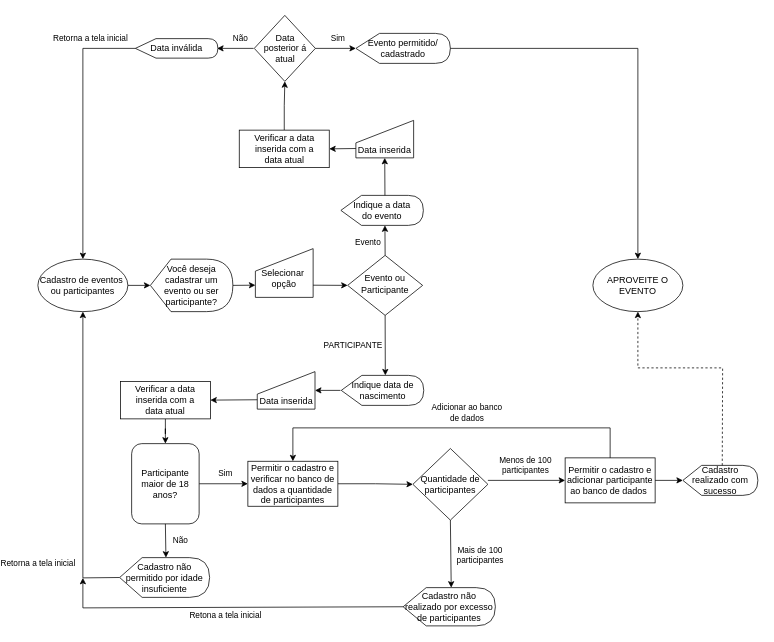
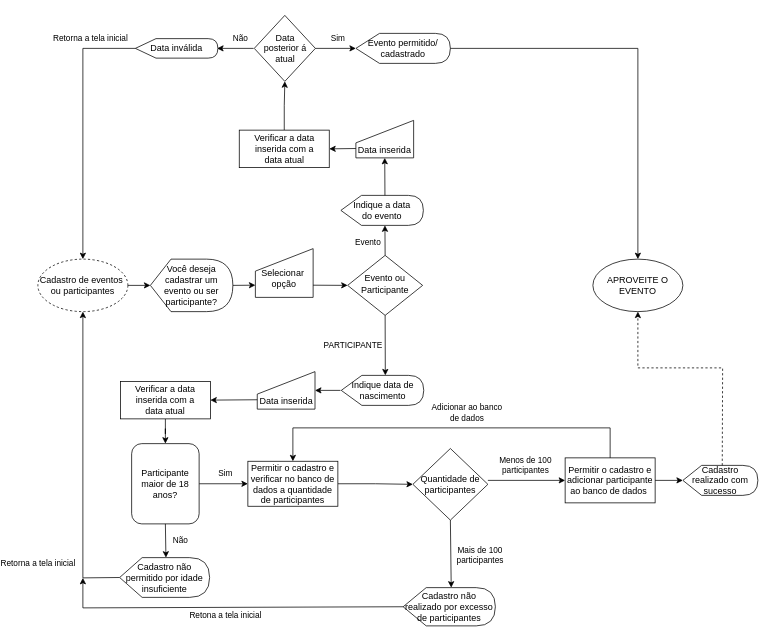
  <mxCell id="0" />
  <mxCell id="1" parent="0" />
  <mxCell id="2" value="Evento ou&lt;br&gt;Participante" style="rhombus;whiteSpace=wrap;html=1;shadow=0;fontFamily=Helvetica;fontSize=12;align=center;strokeWidth=1;spacing=6;spacingTop=-4;" parent="1" vertex="1"><mxGeometry x="433" y="340" width="100" height="80" as="geometry" /></mxCell>
- <mxCell id="3" value="Cadastro de eventos&amp;nbsp;&lt;br&gt;ou participantes" style="ellipse;whiteSpace=wrap;html=1;" parent="1" vertex="1"><mxGeometry x="20" y="345" width="120" height="70" as="geometry" /></mxCell>
+ <mxCell id="3" value="Cadastro de eventos&amp;nbsp;&lt;br&gt;ou participantes" style="ellipse;whiteSpace=wrap;html=1;dashed=1;" parent="1" vertex="1"><mxGeometry x="20" y="345" width="120" height="70" as="geometry" /></mxCell>
  <mxCell id="4" value="" style="endArrow=classic;html=1;rounded=0;exitX=1;exitY=0.5;exitDx=0;exitDy=0;entryX=0;entryY=0.5;entryDx=0;entryDy=0;entryPerimeter=0;" parent="1" source="3" target="12" edge="1"><mxGeometry width="50" height="50" relative="1" as="geometry"><mxPoint x="630" y="370" as="sourcePoint" /><mxPoint x="160" y="340" as="targetPoint" /></mxGeometry></mxCell>
  <mxCell id="5" value="Indique a data&lt;br&gt;do evento" style="shape=display;whiteSpace=wrap;html=1;" parent="1" vertex="1"><mxGeometry x="424" y="260" width="110" height="40" as="geometry" /></mxCell>
  <mxCell id="6" value="Evento" style="endArrow=classic;html=1;rounded=0;exitX=0.5;exitY=0;exitDx=0;exitDy=0;entryX=0;entryY=0;entryDx=58.75;entryDy=40;entryPerimeter=0;verticalAlign=top;" parent="1" source="2" target="5" edge="1"><mxGeometry x="0.507" y="23" width="50" height="50" relative="1" as="geometry"><mxPoint x="760" y="370" as="sourcePoint" /><mxPoint x="810" y="320" as="targetPoint" /><mxPoint as="offset" /></mxGeometry></mxCell>
  <mxCell id="7" value="&lt;br&gt;&lt;br&gt;Data inserida" style="shape=manualInput;whiteSpace=wrap;html=1;" parent="1" vertex="1"><mxGeometry x="444" y="160" width="77" height="50" as="geometry" /></mxCell>
  <mxCell id="8" value="" style="endArrow=classic;html=1;rounded=0;exitX=0;exitY=0;exitDx=58.75;exitDy=0;exitPerimeter=0;entryX=0.5;entryY=1;entryDx=0;entryDy=0;" parent="1" source="5" target="7" edge="1"><mxGeometry width="50" height="50" relative="1" as="geometry"><mxPoint x="760" y="370" as="sourcePoint" /><mxPoint x="810" y="320" as="targetPoint" /></mxGeometry></mxCell>
  <mxCell id="9" value="" style="edgeStyle=orthogonalEdgeStyle;rounded=0;orthogonalLoop=1;jettySize=auto;html=1;" parent="1" source="10" target="17" edge="1"><mxGeometry relative="1" as="geometry" /></mxCell>
  <mxCell id="10" value="Verificar a data inserida com a&lt;br&gt;data atual" style="rounded=0;whiteSpace=wrap;html=1;" parent="1" vertex="1"><mxGeometry x="288.5" y="173" width="120" height="50" as="geometry" /></mxCell>
  <mxCell id="11" value="" style="endArrow=classic;html=1;rounded=0;exitX=0;exitY=0.75;exitDx=0;exitDy=0;entryX=1;entryY=0.5;entryDx=0;entryDy=0;" parent="1" source="7" target="10" edge="1"><mxGeometry width="50" height="50" relative="1" as="geometry"><mxPoint x="760" y="340" as="sourcePoint" /><mxPoint x="410" y="195" as="targetPoint" /></mxGeometry></mxCell>
  <mxCell id="12" value="Você deseja cadastrar um evento ou ser participante?" style="shape=display;whiteSpace=wrap;html=1;" parent="1" vertex="1"><mxGeometry x="170" y="345" width="110" height="70" as="geometry" /></mxCell>
  <mxCell id="13" value="&lt;br&gt;Selecionar&amp;nbsp;&lt;br&gt;opção" style="shape=manualInput;whiteSpace=wrap;html=1;" parent="1" vertex="1"><mxGeometry x="310" y="331" width="77" height="65" as="geometry" /></mxCell>
  <mxCell id="14" value="" style="endArrow=classic;html=1;rounded=0;exitX=1;exitY=0.5;exitDx=0;exitDy=0;exitPerimeter=0;entryX=0;entryY=0.75;entryDx=0;entryDy=0;" parent="1" source="12" target="13" edge="1"><mxGeometry width="50" height="50" relative="1" as="geometry"><mxPoint x="270" y="370" as="sourcePoint" /><mxPoint x="320" y="320" as="targetPoint" /></mxGeometry></mxCell>
  <mxCell id="15" value="" style="endArrow=classic;html=1;rounded=0;exitX=1;exitY=0.75;exitDx=0;exitDy=0;entryX=0;entryY=0.5;entryDx=0;entryDy=0;" parent="1" source="13" target="2" edge="1"><mxGeometry width="50" height="50" relative="1" as="geometry"><mxPoint x="300" y="370" as="sourcePoint" /><mxPoint x="350" y="320" as="targetPoint" /></mxGeometry></mxCell>
  <mxCell id="16" value="Não" style="edgeStyle=orthogonalEdgeStyle;rounded=0;orthogonalLoop=1;jettySize=auto;html=1;exitX=0;exitY=0.5;exitDx=0;exitDy=0;entryX=1;entryY=0.5;entryDx=0;entryDy=0;entryPerimeter=0;" parent="1" edge="1"><mxGeometry x="-0.278" y="-14" relative="1" as="geometry"><mxPoint x="307.5" y="64" as="sourcePoint" /><mxPoint x="259" y="64" as="targetPoint" /><mxPoint as="offset" /></mxGeometry></mxCell>
  <mxCell id="17" value="Data &lt;br&gt;posterior á atual" style="rhombus;whiteSpace=wrap;html=1;rounded=0;" parent="1" vertex="1"><mxGeometry x="308.5" y="20" width="81.5" height="88" as="geometry" /></mxCell>
  <mxCell id="18" value="Data inválida" style="shape=display;whiteSpace=wrap;html=1;" parent="1" vertex="1"><mxGeometry x="150" y="51" width="110" height="26" as="geometry" /></mxCell>
  <mxCell id="19" value="Sim" style="endArrow=classic;html=1;rounded=0;exitX=1;exitY=0.5;exitDx=0;exitDy=0;entryX=0;entryY=0.5;entryDx=0;entryDy=0;entryPerimeter=0;" parent="1" source="17" target="21" edge="1"><mxGeometry x="0.116" y="14" width="50" height="50" relative="1" as="geometry"><mxPoint x="360" y="150" as="sourcePoint" /><mxPoint x="440" y="64" as="targetPoint" /><mxPoint as="offset" /></mxGeometry></mxCell>
  <mxCell id="20" value="Retorna a tela inicial" style="endArrow=classic;html=1;rounded=0;entryX=0.5;entryY=0;entryDx=0;entryDy=0;exitX=0;exitY=0.5;exitDx=0;exitDy=0;exitPerimeter=0;" parent="1" source="18" target="3" edge="1"><mxGeometry x="-0.658" y="-14" width="50" height="50" relative="1" as="geometry"><mxPoint x="290" y="230" as="sourcePoint" /><mxPoint x="340" y="180" as="targetPoint" /><Array as="points"><mxPoint x="80" y="64" /></Array><mxPoint as="offset" /></mxGeometry></mxCell>
  <mxCell id="21" value="Evento permitido/&lt;br&gt;cadastrado" style="shape=display;whiteSpace=wrap;html=1;" parent="1" vertex="1"><mxGeometry x="444" y="44" width="126" height="40" as="geometry" /></mxCell>
  <mxCell id="22" value="PARTICIPANTE" style="endArrow=classic;html=1;rounded=0;exitX=0.5;exitY=1;exitDx=0;exitDy=0;entryX=0;entryY=0;entryDx=58.75;entryDy=0;entryPerimeter=0;" parent="1" target="23" edge="1"><mxGeometry y="-43" width="50" height="50" relative="1" as="geometry"><mxPoint x="483" y="420" as="sourcePoint" /><mxPoint x="486.25" y="500" as="targetPoint" /><mxPoint as="offset" /></mxGeometry></mxCell>
  <mxCell id="23" value="Indique data de nascimento" style="shape=display;whiteSpace=wrap;html=1;" parent="1" vertex="1"><mxGeometry x="424.5" y="500" width="110" height="40" as="geometry" /></mxCell>
  <mxCell id="24" value="&lt;br&gt;&lt;br&gt;Data inserida" style="shape=manualInput;whiteSpace=wrap;html=1;" vertex="1" parent="1"><mxGeometry x="312.5" y="495" width="77" height="50" as="geometry" /></mxCell>
  <mxCell id="25" value="" style="endArrow=classic;html=1;rounded=0;exitX=0;exitY=0.5;exitDx=0;exitDy=0;exitPerimeter=0;entryX=1;entryY=0.5;entryDx=0;entryDy=0;" edge="1" parent="1" target="24"><mxGeometry width="50" height="50" relative="1" as="geometry"><mxPoint x="423.5" y="520" as="sourcePoint" /><mxPoint x="392.5" y="516" as="targetPoint" /></mxGeometry></mxCell>
  <mxCell id="26" value="" style="edgeStyle=orthogonalEdgeStyle;rounded=0;orthogonalLoop=1;jettySize=auto;html=1;" edge="1" parent="1" source="27" target="30"><mxGeometry relative="1" as="geometry" /></mxCell>
  <mxCell id="27" value="Verificar a data inserida com a&lt;br&gt;data atual" style="rounded=0;whiteSpace=wrap;html=1;" vertex="1" parent="1"><mxGeometry x="130" y="508" width="120" height="50" as="geometry" /></mxCell>
  <mxCell id="28" value="" style="endArrow=classic;html=1;rounded=0;exitX=0;exitY=0.75;exitDx=0;exitDy=0;entryX=1;entryY=0.5;entryDx=0;entryDy=0;" edge="1" parent="1" source="24" target="27"><mxGeometry width="50" height="50" relative="1" as="geometry"><mxPoint x="400" y="440" as="sourcePoint" /><mxPoint x="450" y="390" as="targetPoint" /></mxGeometry></mxCell>
  <mxCell id="29" value="Sim" style="edgeStyle=orthogonalEdgeStyle;rounded=0;orthogonalLoop=1;jettySize=auto;html=1;" edge="1" parent="1" source="30" target="35"><mxGeometry x="0.077" y="15" relative="1" as="geometry"><mxPoint y="1" as="offset" /></mxGeometry></mxCell>
  <mxCell id="30" value="Participante maior de 18 anos?" style="whiteSpace=wrap;html=1;rounded=1;" vertex="1" parent="1"><mxGeometry x="145" y="591" width="90" height="107" as="geometry" /></mxCell>
  <mxCell id="31" value="Retorna a tela inicial" style="endArrow=classic;html=1;rounded=0;exitX=0;exitY=0.5;exitDx=0;exitDy=0;entryX=0.5;entryY=1;entryDx=0;entryDy=0;exitPerimeter=0;" edge="1" parent="1" source="32" target="3"><mxGeometry x="-0.658" y="60" width="50" height="50" relative="1" as="geometry"><mxPoint x="390" y="530" as="sourcePoint" /><mxPoint x="440" y="480" as="targetPoint" /><Array as="points"><mxPoint x="80" y="770" /></Array><mxPoint as="offset" /></mxGeometry></mxCell>
  <mxCell id="32" value="Cadastro não permitido por idade insuficiente" style="shape=display;whiteSpace=wrap;html=1;" vertex="1" parent="1"><mxGeometry x="129" y="743" width="120" height="53" as="geometry" /></mxCell>
  <mxCell id="33" value="Não" style="endArrow=classic;html=1;rounded=0;exitX=0.5;exitY=1;exitDx=0;exitDy=0;entryX=0;entryY=0;entryDx=61.75;entryDy=0;entryPerimeter=0;" edge="1" parent="1" source="30" target="32"><mxGeometry x="-0.008" y="20" width="50" height="50" relative="1" as="geometry"><mxPoint x="220" y="750" as="sourcePoint" /><mxPoint x="270" y="700" as="targetPoint" /><mxPoint as="offset" /></mxGeometry></mxCell>
  <mxCell id="34" value="" style="edgeStyle=orthogonalEdgeStyle;rounded=0;orthogonalLoop=1;jettySize=auto;html=1;" edge="1" parent="1" source="35" target="36"><mxGeometry relative="1" as="geometry" /></mxCell>
  <mxCell id="35" value="Permitir o cadastro e verificar no banco de dados a quantidade de participantes" style="whiteSpace=wrap;html=1;rounded=0;" vertex="1" parent="1"><mxGeometry x="300" y="614.5" width="120" height="60" as="geometry" /></mxCell>
  <mxCell id="36" value="Quantidade de participantes" style="rhombus;whiteSpace=wrap;html=1;rounded=0;" vertex="1" parent="1"><mxGeometry x="520" y="597.5" width="100" height="95.5" as="geometry" /></mxCell>
  <mxCell id="37" value="Permitir o cadastro e adicionar participante ao banco de dados&amp;nbsp;" style="whiteSpace=wrap;html=1;rounded=0;" vertex="1" parent="1"><mxGeometry x="723" y="610" width="120" height="60" as="geometry" /></mxCell>
  <mxCell id="38" value="Menos de 100&lt;br&gt;participantes" style="endArrow=classic;html=1;rounded=0;exitX=1;exitY=0.445;exitDx=0;exitDy=0;entryX=0;entryY=0.5;entryDx=0;entryDy=0;exitPerimeter=0;" edge="1" parent="1" source="36" target="37"><mxGeometry x="-0.029" y="20" width="50" height="50" relative="1" as="geometry"><mxPoint x="590" y="600" as="sourcePoint" /><mxPoint x="640" y="550" as="targetPoint" /><Array as="points" /><mxPoint as="offset" /></mxGeometry></mxCell>
  <mxCell id="39" value="Adicionar ao banco&lt;br&gt;de dados" style="endArrow=classic;html=1;rounded=0;exitX=0.5;exitY=0;exitDx=0;exitDy=0;entryX=0.5;entryY=0;entryDx=0;entryDy=0;" edge="1" parent="1" source="37" target="35"><mxGeometry x="-0.088" y="-20" width="50" height="50" relative="1" as="geometry"><mxPoint x="590" y="740" as="sourcePoint" /><mxPoint x="640" y="690" as="targetPoint" /><Array as="points"><mxPoint x="783" y="570" /><mxPoint x="360" y="570" /></Array><mxPoint as="offset" /></mxGeometry></mxCell>
  <mxCell id="40" value="Cadastro realizado com sucesso" style="shape=display;whiteSpace=wrap;html=1;" vertex="1" parent="1"><mxGeometry x="880" y="620" width="100" height="40" as="geometry" /></mxCell>
  <mxCell id="41" value="" style="endArrow=classic;html=1;rounded=0;exitX=1;exitY=0.5;exitDx=0;exitDy=0;entryX=0;entryY=0.5;entryDx=0;entryDy=0;entryPerimeter=0;" edge="1" parent="1" source="37" target="40"><mxGeometry width="50" height="50" relative="1" as="geometry"><mxPoint x="620" y="740" as="sourcePoint" /><mxPoint x="670" y="690" as="targetPoint" /></mxGeometry></mxCell>
  <mxCell id="42" value="Mais de 100&amp;nbsp;&lt;br&gt;participantes&amp;nbsp;" style="endArrow=classic;html=1;rounded=0;exitX=0.5;exitY=1;exitDx=0;exitDy=0;entryX=0;entryY=0;entryDx=64.125;entryDy=0;entryPerimeter=0;" edge="1" parent="1" source="36" target="43"><mxGeometry x="0.065" y="40" width="50" height="50" relative="1" as="geometry"><mxPoint x="670" y="760" as="sourcePoint" /><mxPoint x="570" y="800" as="targetPoint" /><mxPoint as="offset" /></mxGeometry></mxCell>
  <mxCell id="43" value="Cadastro não realizado por excesso de participantes" style="shape=display;whiteSpace=wrap;html=1;" vertex="1" parent="1"><mxGeometry x="507" y="783" width="123" height="51" as="geometry" /></mxCell>
  <mxCell id="44" value="Retona a tela inicial" style="endArrow=classic;html=1;rounded=0;exitX=0;exitY=0.5;exitDx=0;exitDy=0;exitPerimeter=0;" edge="1" parent="1" source="43"><mxGeometry x="0.015" y="11" width="50" height="50" relative="1" as="geometry"><mxPoint x="380" y="720" as="sourcePoint" /><mxPoint x="80" y="770" as="targetPoint" /><Array as="points"><mxPoint x="80" y="810" /></Array><mxPoint as="offset" /></mxGeometry></mxCell>
  <mxCell id="45" value="APROVEITE O EVENTO" style="ellipse;whiteSpace=wrap;html=1;" vertex="1" parent="1"><mxGeometry x="760" y="345" width="120" height="70" as="geometry" /></mxCell>
  <mxCell id="46" value="" style="endArrow=classic;html=1;rounded=0;exitX=1;exitY=0.5;exitDx=0;exitDy=0;exitPerimeter=0;entryX=0.5;entryY=0;entryDx=0;entryDy=0;" edge="1" parent="1" source="21" target="45"><mxGeometry width="50" height="50" relative="1" as="geometry"><mxPoint x="610" y="350" as="sourcePoint" /><mxPoint x="660" y="300" as="targetPoint" /><Array as="points"><mxPoint x="820" y="64" /></Array></mxGeometry></mxCell>
  <mxCell id="47" value="" style="endArrow=classic;html=1;rounded=0;exitX=0;exitY=0;exitDx=52.5;exitDy=0;exitPerimeter=0;entryX=0.5;entryY=1;entryDx=0;entryDy=0;dashed=1;" edge="1" parent="1" source="40" target="45"><mxGeometry width="50" height="50" relative="1" as="geometry"><mxPoint x="610" y="350" as="sourcePoint" /><mxPoint x="660" y="300" as="targetPoint" /><Array as="points"><mxPoint x="933" y="490" /><mxPoint x="820" y="490" /></Array></mxGeometry></mxCell>
